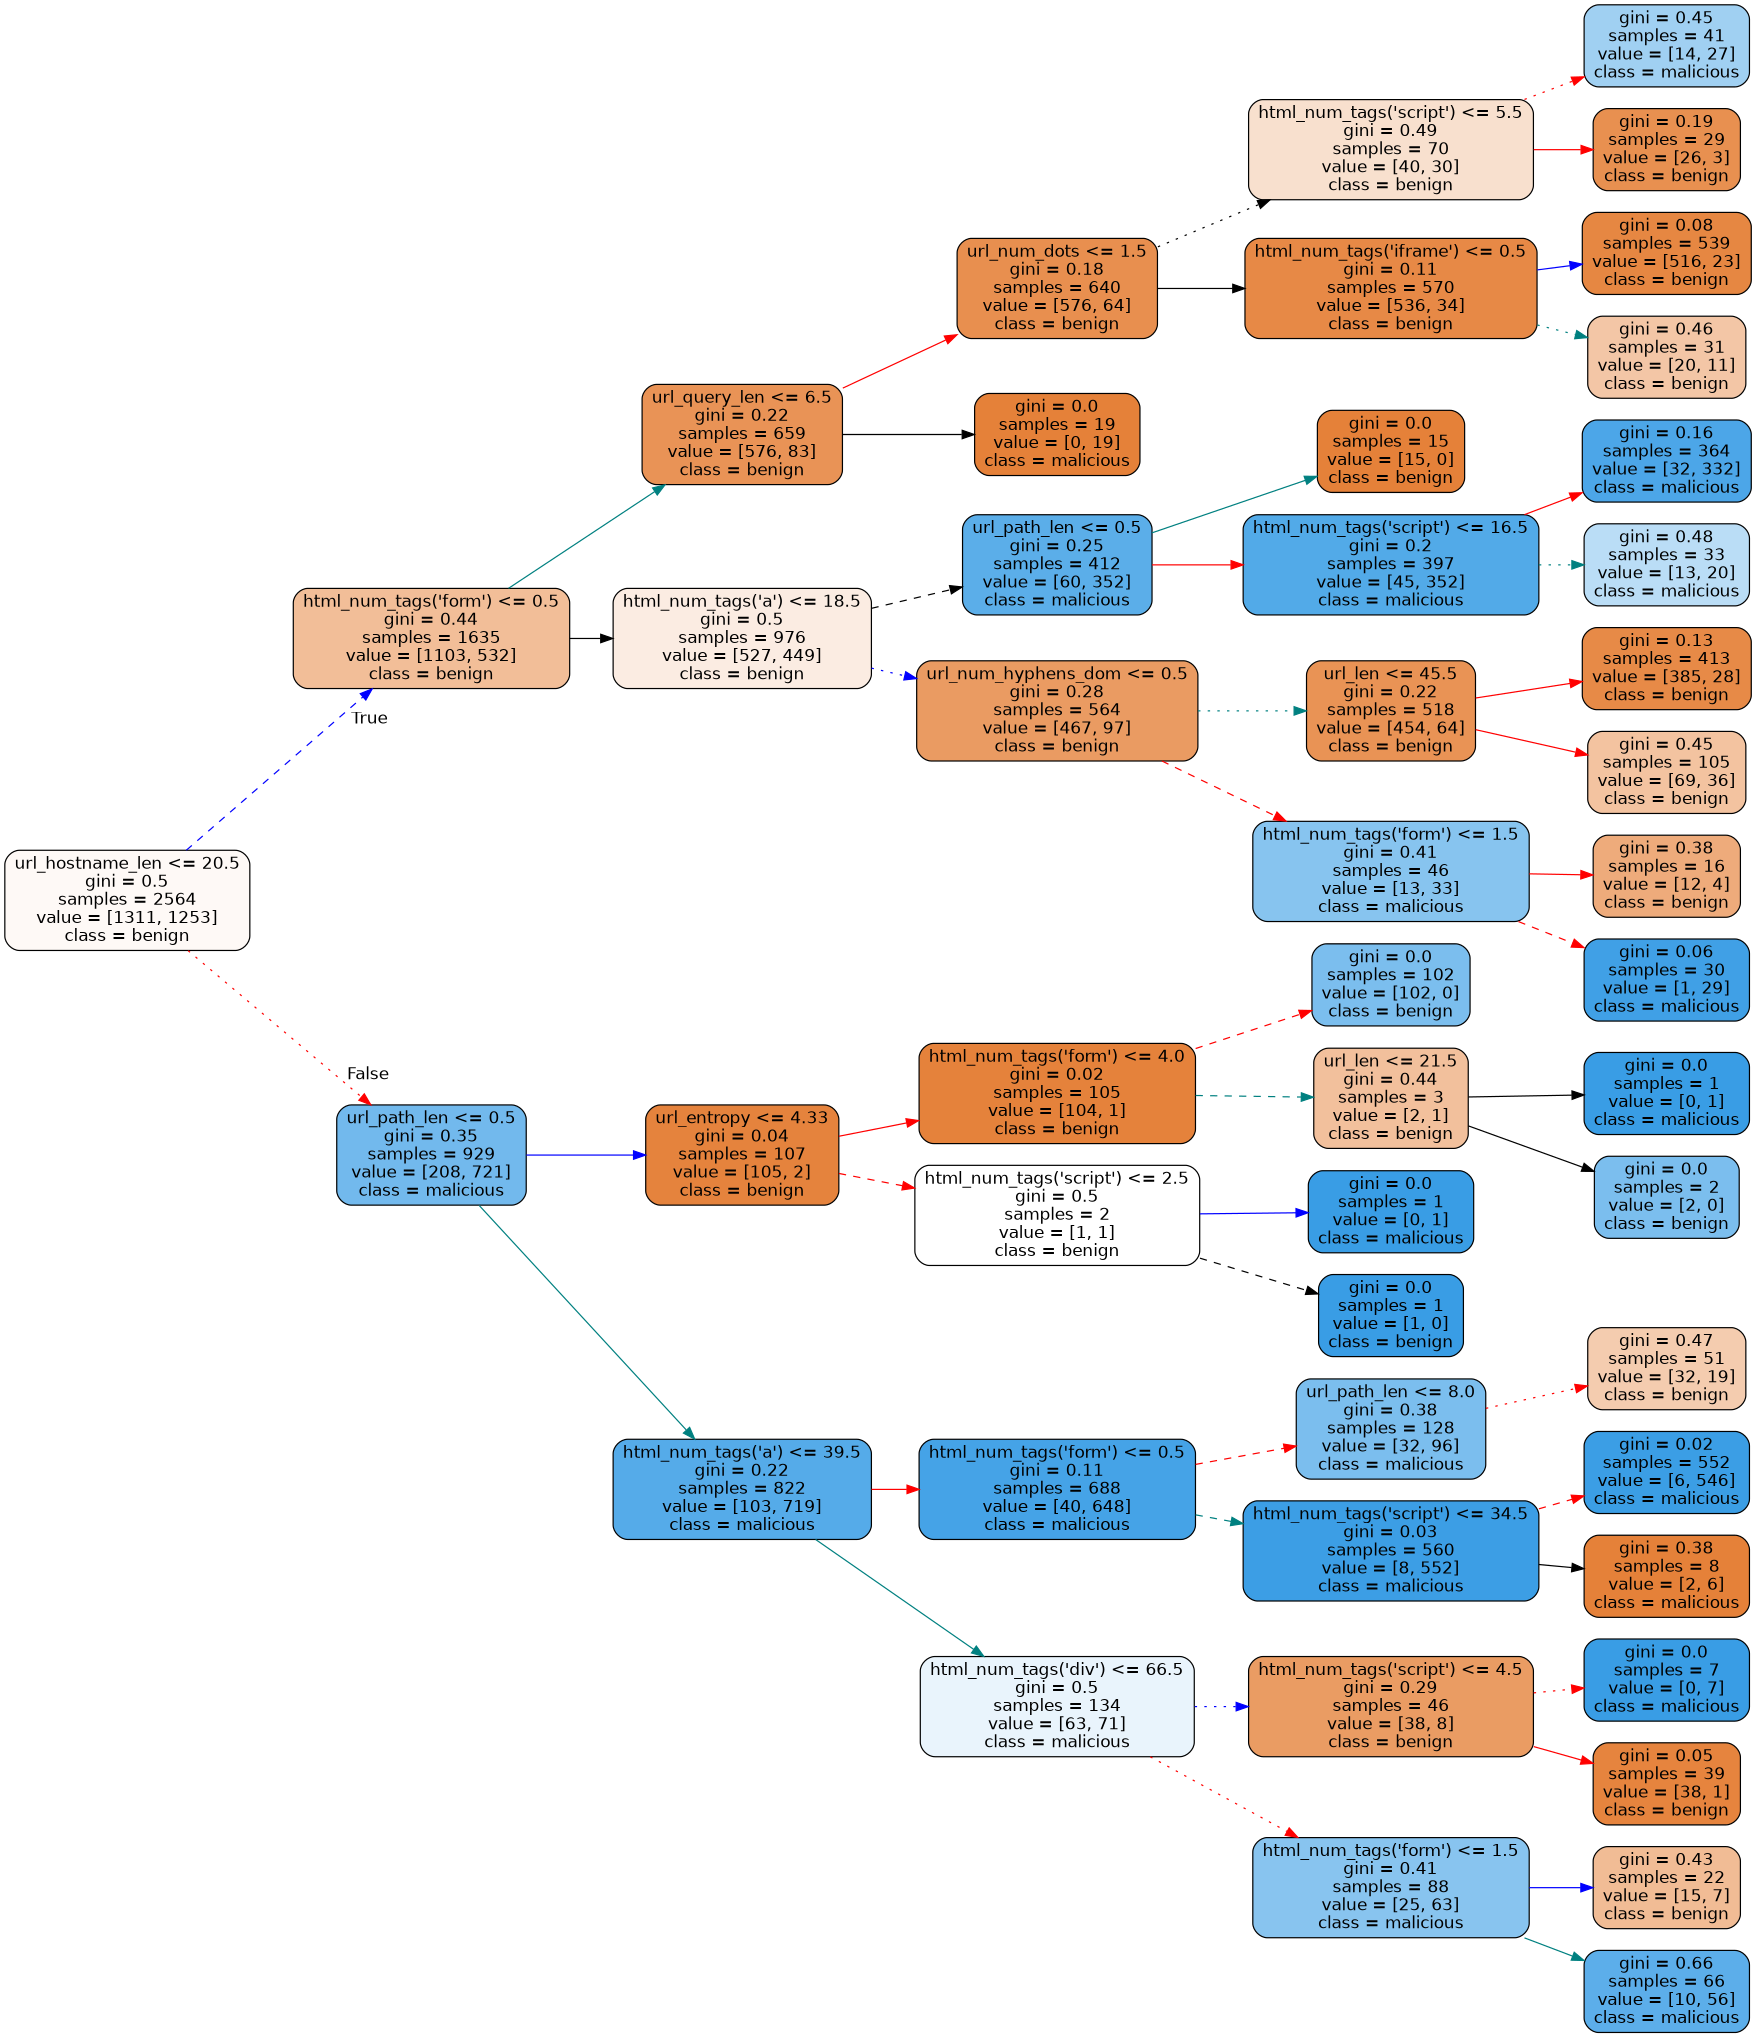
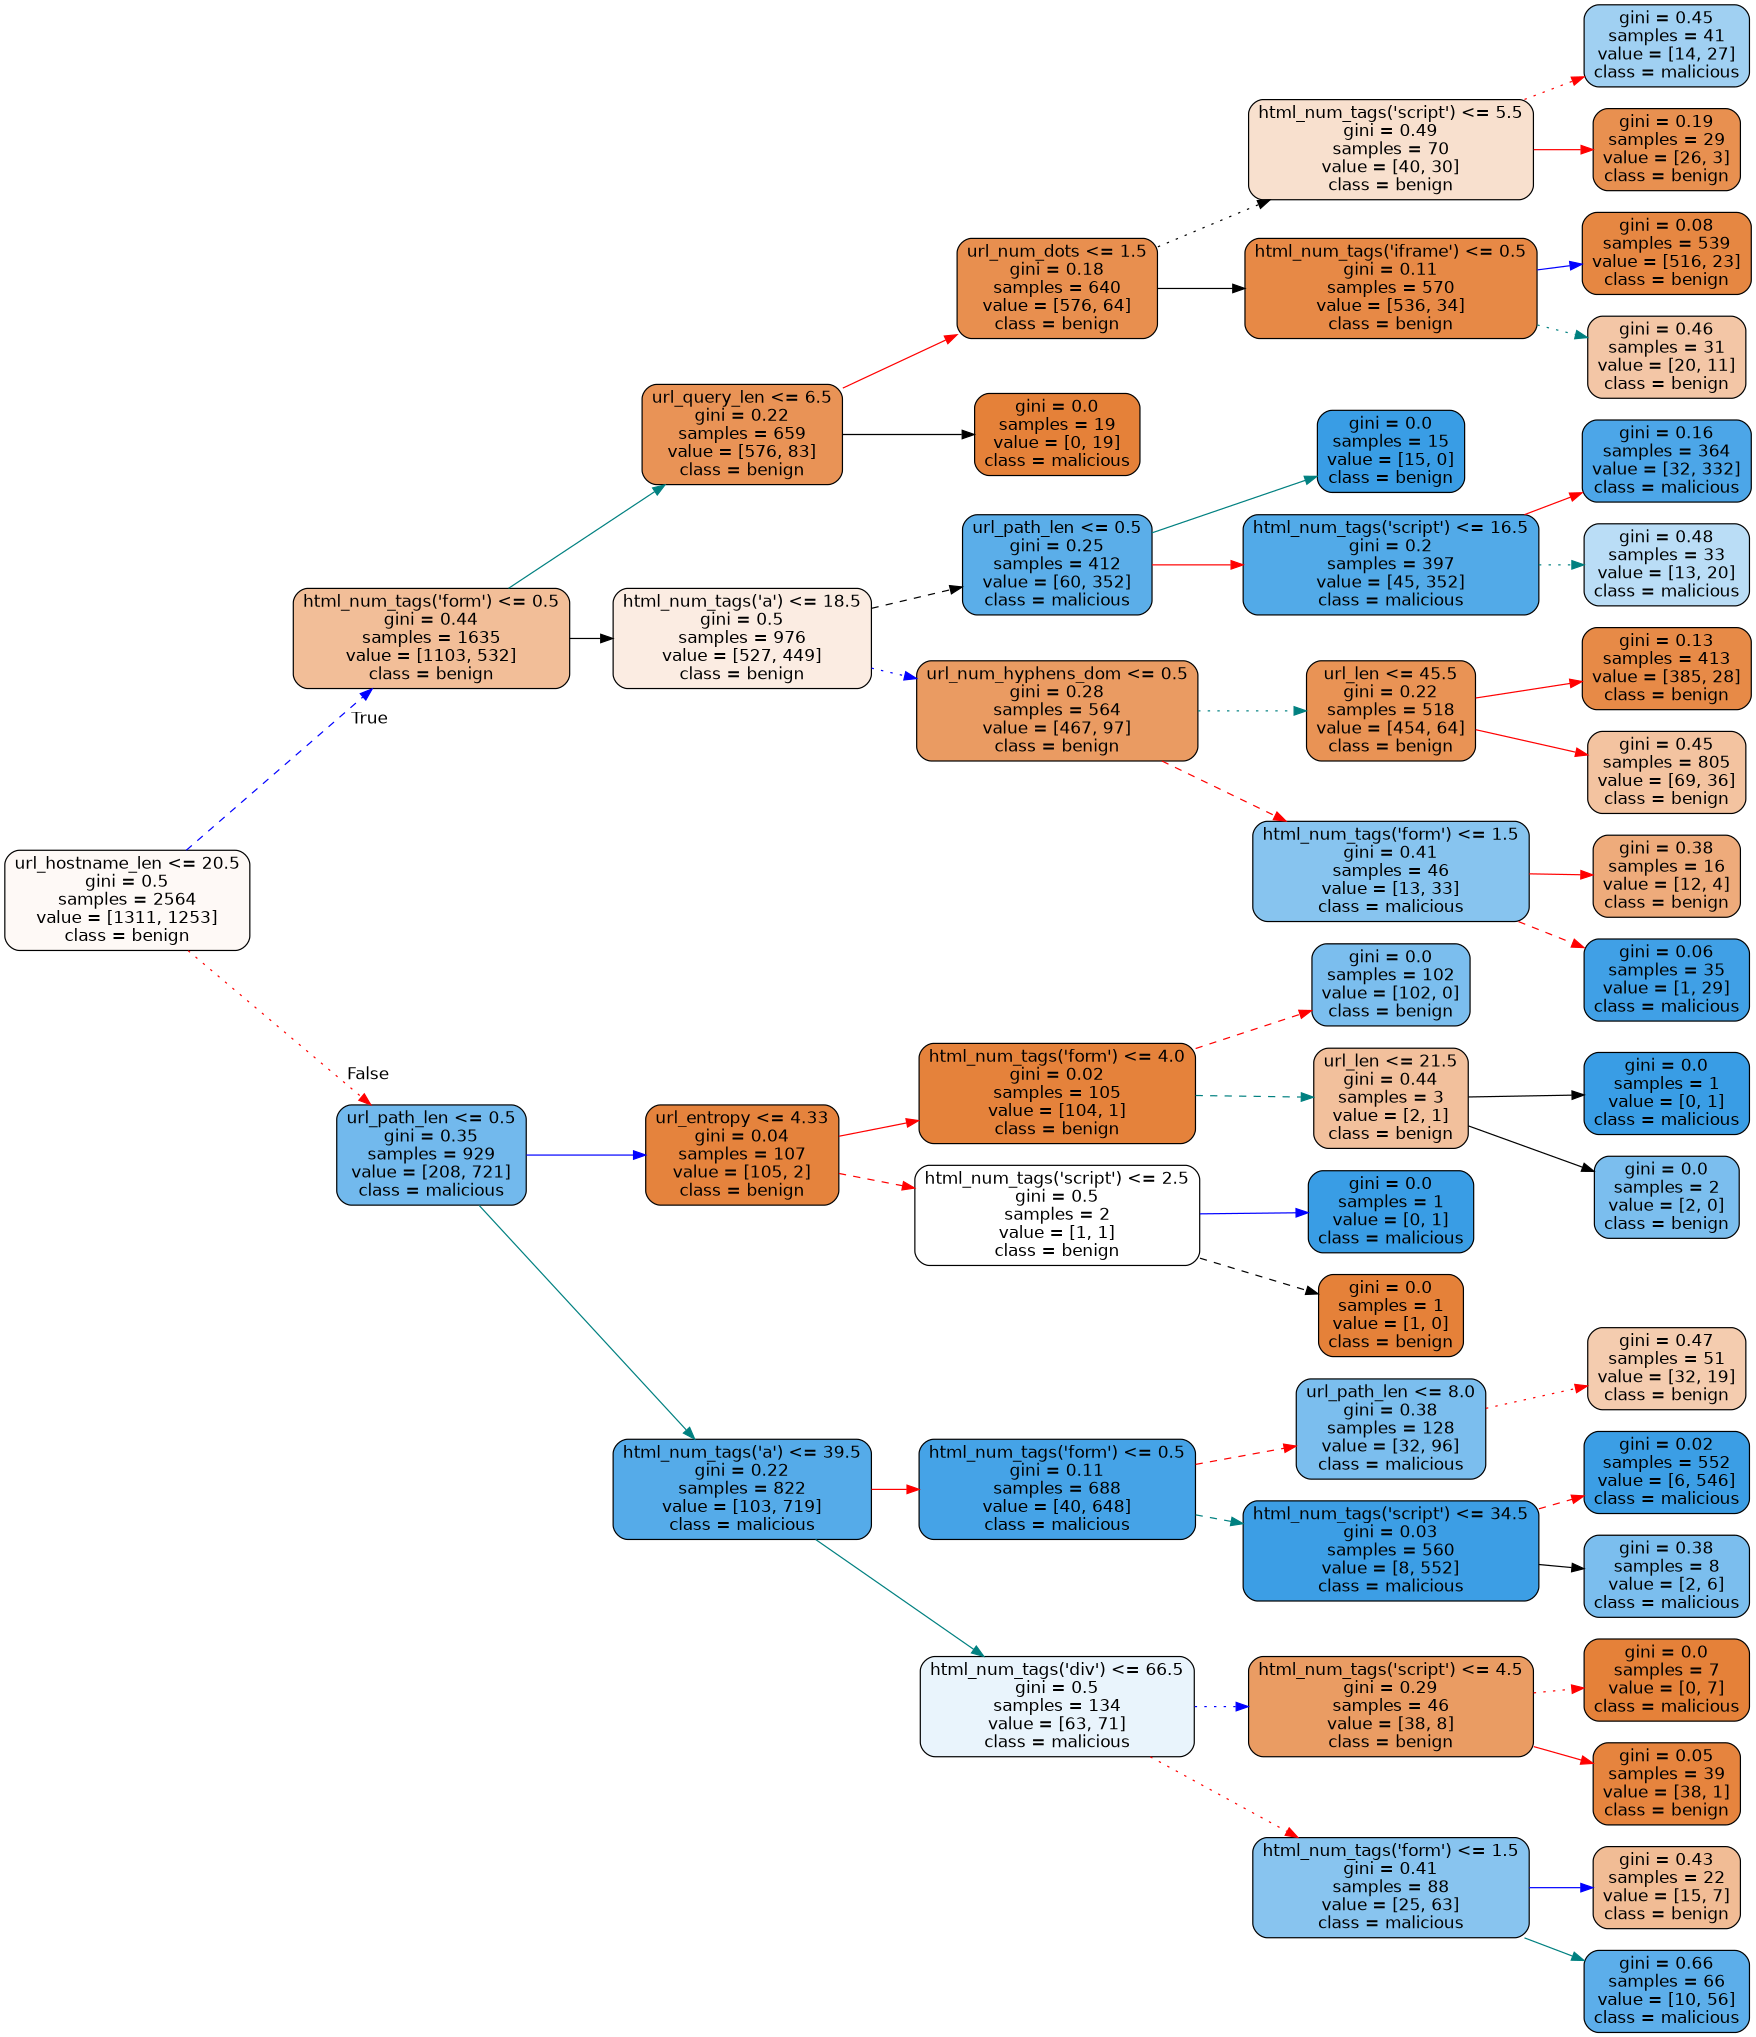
  digraph {
    rankdir=LR
    node [color=black fillcolor="#7bbeee" fontname=helvetica shape=box style="filled, rounded"]
    edge [color=red fontname=helvetica style=solid]
    n1 [fillcolor="#fef9f6" label="url_hostname_len <= 20.5\ngini = 0.5\nsamples = 2564\nvalue = [1311, 1253]\nclass = benign"]
    n2 [fillcolor="#f2be98" label="html_num_tags('form') <= 0.5\ngini = 0.44\nsamples = 1635\nvalue = [1103, 532]\nclass = benign"]
    n3 [fillcolor="#72b9ed" label="url_path_len <= 0.5\ngini = 0.35\nsamples = 929\nvalue = [208, 721]\nclass = malicious"]
    n4 [fillcolor="#e99356" label="url_query_len <= 6.5\ngini = 0.22\nsamples = 659\nvalue = [576, 83]\nclass = benign"]
    n5 [fillcolor="#fbece2" label="html_num_tags('a') <= 18.5\ngini = 0.5\nsamples = 976\nvalue = [527, 449]\nclass = benign"]
    n6 [fillcolor="#e5833d" label="url_entropy <= 4.33\ngini = 0.04\nsamples = 107\nvalue = [105, 2]\nclass = benign"]
    n7 [fillcolor="#55abe9" label="html_num_tags('a') <= 39.5\ngini = 0.22\nsamples = 822\nvalue = [103, 719]\nclass = malicious"]
    n8 [fillcolor="#e88f4f" label="url_num_dots <= 1.5\ngini = 0.18\nsamples = 640\nvalue = [576, 64]\nclass = benign"]
    n9 [fillcolor="#e58139" label="gini = 0.0\nsamples = 19\nvalue = [0, 19]\nclass = malicious"]
    n10 [fillcolor="#5baee9" label="url_path_len <= 0.5\ngini = 0.25\nsamples = 412\nvalue = [60, 352]\nclass = malicious"]
    n11 [fillcolor="#ea9b62" label="url_num_hyphens_dom <= 0.5\ngini = 0.28\nsamples = 564\nvalue = [467, 97]\nclass = benign"]
    n12 [fillcolor="#f8e0ce" label="html_num_tags('script') <= 5.5\ngini = 0.49\nsamples = 70\nvalue = [40, 30]\nclass = benign"]
    n13 [fillcolor="#e78946" label="html_num_tags('iframe') <= 0.5\ngini = 0.11\nsamples = 570\nvalue = [536, 34]\nclass = benign"]
    n14 [fillcolor="#a0d0f2" label="gini = 0.45\nsamples = 41\nvalue = [14, 27]\nclass = malicious"]
    n15 [fillcolor="#e89050" label="gini = 0.19\nsamples = 29\nvalue = [26, 3]\nclass = benign"]
    n16 [fillcolor="#e68742" label="gini = 0.08\nsamples = 539\nvalue = [516, 23]\nclass = benign"]
    n17 [fillcolor="#f3c6a6" label="gini = 0.46\nsamples = 31\nvalue = [20, 11]\nclass = benign"]
-   n18 [fillcolor="#e58139" label="gini = 0.0\nsamples = 15\nvalue = [15, 0]\nclass = benign"]
+   n18 [fillcolor="#399de5" label="gini = 0.0\nsamples = 15\nvalue = [15, 0]\nclass = benign"]
    n19 [fillcolor="#52aae8" label="html_num_tags('script') <= 16.5\ngini = 0.2\nsamples = 397\nvalue = [45, 352]\nclass = malicious"]
    n20 [fillcolor="#e99355" label="url_len <= 45.5\ngini = 0.22\nsamples = 518\nvalue = [454, 64]\nclass = benign"]
    n21 [fillcolor="#87c4ef" label="html_num_tags('form') <= 1.5\ngini = 0.41\nsamples = 46\nvalue = [13, 33]\nclass = malicious"]
    n22 [fillcolor="#4ca6e8" label="gini = 0.16\nsamples = 364\nvalue = [32, 332]\nclass = malicious"]
    n23 [fillcolor="#baddf6" label="gini = 0.48\nsamples = 33\nvalue = [13, 20]\nclass = malicious"]
    n24 [fillcolor="#e78a47" label="gini = 0.13\nsamples = 413\nvalue = [385, 28]\nclass = benign"]
-   n25 [fillcolor="#f3c3a0" label="gini = 0.45\nsamples = 105\nvalue = [69, 36]\nclass = benign"]
+   n25 [fillcolor="#f3c3a0" label="gini = 0.45\nsamples = 805\nvalue = [69, 36]\nclass = benign"]
    n26 [fillcolor="#eeab7b" label="gini = 0.38\nsamples = 16\nvalue = [12, 4]\nclass = benign"]
-   n27 [fillcolor="#40a0e6" label="gini = 0.06\nsamples = 30\nvalue = [1, 29]\nclass = malicious"]
+   n27 [fillcolor="#40a0e6" label="gini = 0.06\nsamples = 35\nvalue = [1, 29]\nclass = malicious"]
    n28 [fillcolor="#e5823b" label="html_num_tags('form') <= 4.0\ngini = 0.02\nsamples = 105\nvalue = [104, 1]\nclass = benign"]
    n29 [fillcolor="#ffffff" label="html_num_tags('script') <= 2.5\ngini = 0.5\nsamples = 2\nvalue = [1, 1]\nclass = benign"]
    n30 [fillcolor="#45a3e7" label="html_num_tags('form') <= 0.5\ngini = 0.11\nsamples = 688\nvalue = [40, 648]\nclass = malicious"]
    n31 [fillcolor="#e9f4fc" label="html_num_tags('div') <= 66.5\ngini = 0.5\nsamples = 134\nvalue = [63, 71]\nclass = malicious"]
    n32 [label="gini = 0.0\nsamples = 102\nvalue = [102, 0]\nclass = benign"]
    n33 [fillcolor="#f2c09c" label="url_len <= 21.5\ngini = 0.44\nsamples = 3\nvalue = [2, 1]\nclass = benign"]
    n34 [fillcolor="#399de5" label="gini = 0.0\nsamples = 1\nvalue = [0, 1]\nclass = malicious"]
-   n35 [fillcolor="#399de5" label="gini = 0.0\nsamples = 1\nvalue = [1, 0]\nclass = benign"]
+   n35 [fillcolor="#e58139" label="gini = 0.0\nsamples = 1\nvalue = [1, 0]\nclass = benign"]
    n36 [fillcolor="#399de5" label="gini = 0.0\nsamples = 1\nvalue = [0, 1]\nclass = malicious"]
    n37 [label="gini = 0.0\nsamples = 2\nvalue = [2, 0]\nclass = benign"]
    n38 [label="url_path_len <= 8.0\ngini = 0.38\nsamples = 128\nvalue = [32, 96]\nclass = malicious"]
    n39 [fillcolor="#3c9ee5" label="html_num_tags('script') <= 34.5\ngini = 0.03\nsamples = 560\nvalue = [8, 552]\nclass = malicious"]
    n40 [fillcolor="#ea9c63" label="html_num_tags('script') <= 4.5\ngini = 0.29\nsamples = 46\nvalue = [38, 8]\nclass = benign"]
    n41 [fillcolor="#88c4ef" label="html_num_tags('form') <= 1.5\ngini = 0.41\nsamples = 88\nvalue = [25, 63]\nclass = malicious"]
    n42 [fillcolor="#f4ccaf" label="gini = 0.47\nsamples = 51\nvalue = [32, 19]\nclass = benign"]
    n43 [fillcolor="#3b9ee5" label="gini = 0.02\nsamples = 552\nvalue = [6, 546]\nclass = malicious"]
-   n44 [fillcolor="#e58139" label="gini = 0.38\nsamples = 8\nvalue = [2, 6]\nclass = malicious"]
-   n45 [fillcolor="#399de5" label="gini = 0.0\nsamples = 7\nvalue = [0, 7]\nclass = malicious"]
+   n44 [label="gini = 0.38\nsamples = 8\nvalue = [2, 6]\nclass = malicious"]
+   n45 [fillcolor="#e58139" label="gini = 0.0\nsamples = 7\nvalue = [0, 7]\nclass = malicious"]
    n46 [fillcolor="#e6843e" label="gini = 0.05\nsamples = 39\nvalue = [38, 1]\nclass = benign"]
    n47 [fillcolor="#f1bc95" label="gini = 0.43\nsamples = 22\nvalue = [15, 7]\nclass = benign"]
    n48 [fillcolor="#5caeea" label="gini = 0.66\nsamples = 66\nvalue = [10, 56]\nclass = malicious"]
    n1 -> n2 [color=blue headlabel=True labelangle=45 labeldistance=2.5 style=dashed]
    n1 -> n3 [headlabel=False labelangle=-45 labeldistance=2.5 style=dotted]
    n2 -> n4 [color=teal]
    n2 -> n5 [color=black]
    n3 -> n6 [color=blue]
    n3 -> n7 [color=teal]
    n4 -> n8
    n4 -> n9 [color=black]
    n5 -> n10 [color=black style=dashed]
    n5 -> n11 [color=blue style=dotted]
    n6 -> n28
    n6 -> n29 [style=dashed]
    n7 -> n30
    n7 -> n31 [color=teal]
    n8 -> n12 [color=black style=dotted]
    n8 -> n13 [color=black]
    n10 -> n18 [color=teal]
    n10 -> n19
    n11 -> n20 [color=teal style=dotted]
    n11 -> n21 [style=dashed]
    n12 -> n14 [style=dotted]
    n12 -> n15
    n13 -> n16 [color=blue]
    n13 -> n17 [color=teal style=dotted]
    n19 -> n22
    n19 -> n23 [color=teal style=dotted]
    n20 -> n24
    n20 -> n25
    n21 -> n26
    n21 -> n27 [style=dashed]
    n28 -> n32 [style=dashed]
    n28 -> n33 [color=teal style=dashed]
    n29 -> n34 [color=blue]
    n29 -> n35 [color=black style=dashed]
    n30 -> n38 [style=dashed]
    n30 -> n39 [color=teal style=dashed]
    n31 -> n40 [color=blue style=dotted]
    n31 -> n41 [style=dotted]
    n33 -> n36 [color=black]
    n33 -> n37 [color=black]
    n38 -> n42 [style=dotted]
    n39 -> n43 [style=dashed]
    n39 -> n44 [color=black]
    n40 -> n45 [style=dotted]
    n40 -> n46
    n41 -> n47 [color=blue]
    n41 -> n48 [color=teal]
  }
